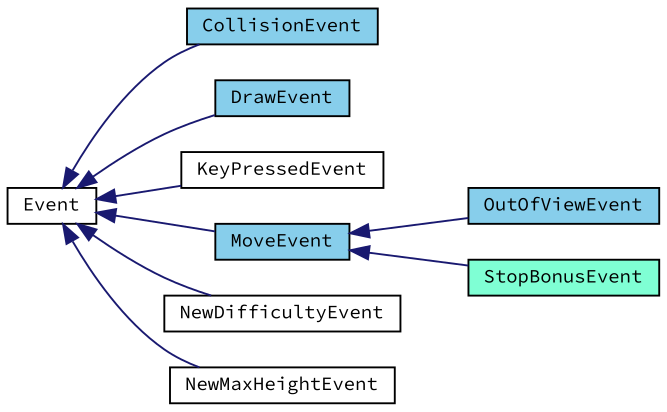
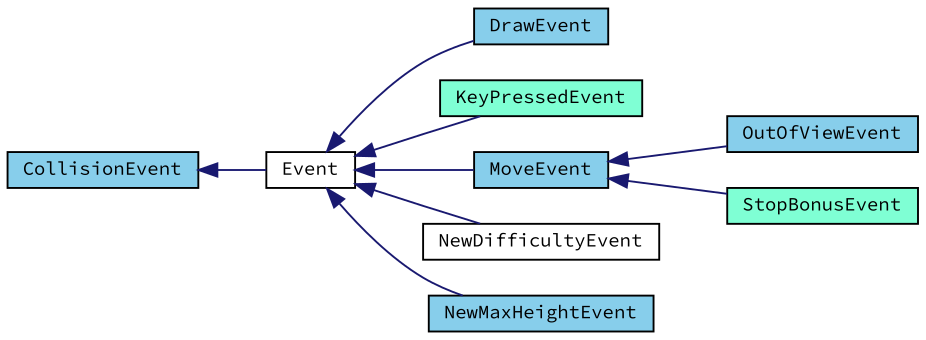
  digraph {
    fontname="Source Code Pro"
    rankdir=LR
    node [color=black fillcolor=skyblue fontname="Source Code Pro" fontsize=10 shape=record style=filled]
    edge [color=midnightblue dir=back fontname="Source Code Pro" fontsize=10 labelfontname=Helvetica labelfontsize=10 style=solid]
    n1 [fillcolor=white fontcolor=black height=0.2 label=Event width=0.4]
    n2 [height=0.2 label=CollisionEvent width=0.4]
    n3 [height=0.2 label=DrawEvent width=0.4]
-   n4 [fillcolor=white height=0.2 label=KeyPressedEvent width=0.4]
+   n4 [fillcolor=aquamarine height=0.2 label=KeyPressedEvent width=0.4]
    n5 [height=0.2 label=MoveEvent width=0.4]
    n6 [fillcolor=white height=0.2 label=NewDifficultyEvent width=0.4]
-   n7 [fillcolor=white height=0.2 label=NewMaxHeightEvent width=0.4]
+   n7 [height=0.2 label=NewMaxHeightEvent width=0.4]
    n8 [height=0.2 label=OutOfViewEvent width=0.4]
    n9 [fillcolor=aquamarine height=0.2 label=StopBonusEvent width=0.4]
-   n1 -> n2
+   n2 -> n1
    n1 -> n3
    n1 -> n4
    n1 -> n5
    n1 -> n6
    n1 -> n7
    n5 -> n8
    n5 -> n9
  }
